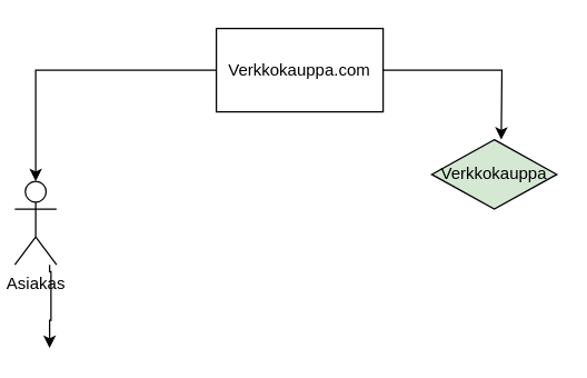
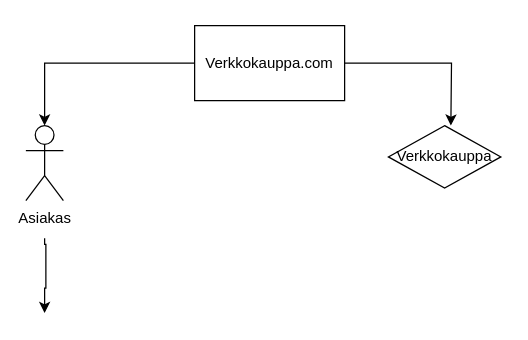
  <mxCell id="0" />
  <mxCell id="1" parent="0" />
  <mxCell id="2" style="edgeStyle=orthogonalEdgeStyle;rounded=0;orthogonalLoop=1;jettySize=auto;html=1;entryX=0.5;entryY=0;entryDx=0;entryDy=0;entryPerimeter=0;" edge="1" parent="1" source="4" target="6"><mxGeometry relative="1" as="geometry"><mxPoint x="30" y="100" as="targetPoint" /></mxGeometry></mxCell>
  <mxCell id="3" style="edgeStyle=orthogonalEdgeStyle;rounded=0;orthogonalLoop=1;jettySize=auto;html=1;" edge="1" parent="1" source="4"><mxGeometry relative="1" as="geometry"><mxPoint x="360" y="100" as="targetPoint" /></mxGeometry></mxCell>
  <mxCell id="4" value="Verkkokauppa.com" style="rounded=0;whiteSpace=wrap;html=1;" vertex="1" parent="1"><mxGeometry x="155" y="20" width="120" height="60" as="geometry" /></mxCell>
  <mxCell id="5" style="edgeStyle=orthogonalEdgeStyle;rounded=0;orthogonalLoop=1;jettySize=auto;html=1;" edge="1" parent="1"><mxGeometry relative="1" as="geometry"><mxPoint x="35" y="250" as="targetPoint" /><mxPoint x="35" y="190" as="sourcePoint" /><Array as="points"><mxPoint x="35" y="195" /><mxPoint x="36" y="195" /><mxPoint x="36" y="230" /></Array></mxGeometry></mxCell>
- <mxCell id="6" value="Asiakas" style="shape=umlActor;verticalLabelPosition=bottom;verticalAlign=top;html=1;outlineConnect=0;" vertex="1" parent="1"><mxGeometry x="10" y="130" width="30" height="60" as="geometry" /></mxCell>
- <mxCell id="7" value="Verkkokauppa" style="rhombus;whiteSpace=wrap;html=1;fillColor=#d5e8d4;" vertex="1" parent="1"><mxGeometry x="310" y="100" width="90" height="50" as="geometry" /></mxCell>
+ <mxCell id="6" value="Asiakas" style="shape=umlActor;verticalLabelPosition=bottom;verticalAlign=top;html=1;outlineConnect=0;" vertex="1" parent="1"><mxGeometry x="20" y="100" width="30" height="60" as="geometry" /></mxCell>
+ <mxCell id="7" value="Verkkokauppa" style="rhombus;whiteSpace=wrap;html=1;" vertex="1" parent="1"><mxGeometry x="310" y="100" width="90" height="50" as="geometry" /></mxCell>
